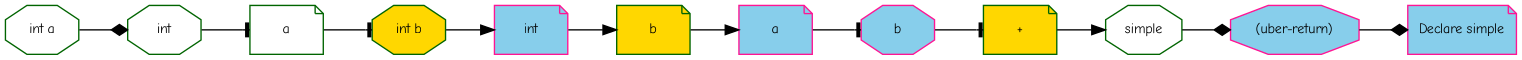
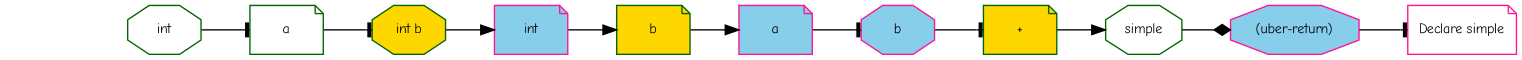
  digraph {
    fontname="Comic Neue"
    rankdir=LR
    node [color=darkgreen fillcolor=white fontname="Comic Neue" fontsize=10 shape=octagon style=filled]
    edge [arrowhead=tee fontname="Comic Neue"]
    n1 [label=simple]
    n2 [color=deeppink fillcolor=skyblue label="(uber-return)"]
-   n3 [color=deeppink fillcolor=skyblue label="Declare simple" shape=note]
+   n3 [color=deeppink label="Declare simple" shape=note]
    n4 [fillcolor=gold label=b shape=note]
    n5 [color=deeppink fillcolor=skyblue label=a shape=note]
    n6 [color=deeppink fillcolor=skyblue label=b]
    n7 [color=deeppink fillcolor=skyblue label=int shape=note]
    n8 [fillcolor=gold label="int b"]
    n9 [label=a shape=note]
    n10 [label=int]
-   n11 [label="int a"]
    n12 [fillcolor=gold label="+" shape=note]
    n1 -> n2 [arrowhead=diamond]
-   n2 -> n3 [arrowhead=diamond]
+   n2 -> n3
    n4 -> n5 [arrowhead=normal]
    n5 -> n6
    n6 -> n12
    n7 -> n4 [arrowhead=normal]
    n8 -> n7 [arrowhead=normal]
    n9 -> n8
    n10 -> n9
-   n11 -> n10 [arrowhead=diamond]
    n12 -> n1 [arrowhead=normal]
  }
